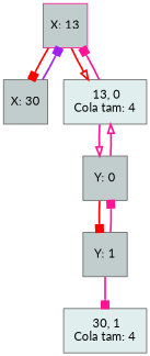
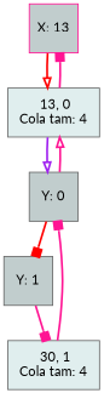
  digraph {
    fontname=Lato
    rankdir=TB
    node [color=gray40 fillcolor=azure3 fontname=Lato shape=box style=filled]
    edge [arrowhead=box color=deeppink fontname=Lato style=bold]
    n1 [color=deeppink height=0.7 label="X: 13" width=0.7]
-   n2 [height=0.7 label="X: 30" width=0.7]
    n3 [fillcolor=azure2 height=0.7 label=" 13, 0\n Cola tam: 4 " width=0.7]
    n4 [height=0.7 label="Y: 0" width=0.7]
    n5 [height=0.7 label="Y: 1" width=0.7]
    n6 [fillcolor=azure2 height=0.7 label=" 30, 1\n Cola tam: 4 " width=0.7]
-   n1 -> n2 [color=red]
    n1 -> n3 [arrowhead=onormal color=red]
-   n2 -> n1 [color=purple]
    n3 -> n1
-   n3 -> n4 [arrowhead=onormal]
+   n3 -> n4 [arrowhead=onormal color=purple]
    n4 -> n3 [arrowhead=onormal]
    n4 -> n5 [color=red]
-   n5 -> n4
+   n6 -> n4
    n5 -> n6
  }
